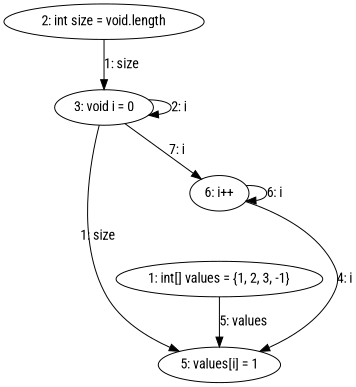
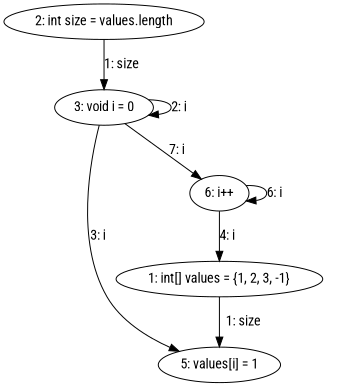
  digraph {
    fontname="Roboto Condensed"
    node [fontname="Roboto Condensed"]
    edge [fontname="Roboto Condensed"]
    n1 [label="1: int[] values = {1, 2, 3, -1}"]
    n2 [label="5: values[i] = 1"]
-   n3 [label="2: int size = void.length"]
+   n3 [label="2: int size = values.length"]
    n4 [label="3: void i = 0"]
    n5 [label="6: i++"]
-   n1 -> n2 [label="5: values"]
+   n1 -> n2 [label="1: size"]
    n3 -> n4 [label="1: size"]
-   n4 -> n2 [label="1: size"]
+   n4 -> n2 [label="3: i"]
    n4 -> n4 [label="2: i"]
    n4 -> n5 [label="7: i"]
-   n5 -> n2 [label="4: i"]
+   n5 -> n1 [label="4: i"]
    n5 -> n5 [label="6: i"]
  }
